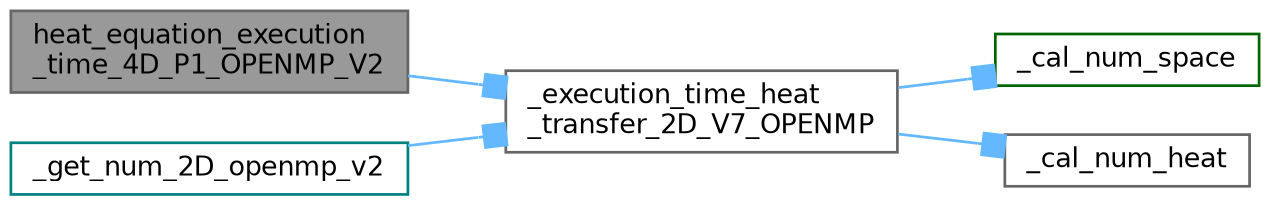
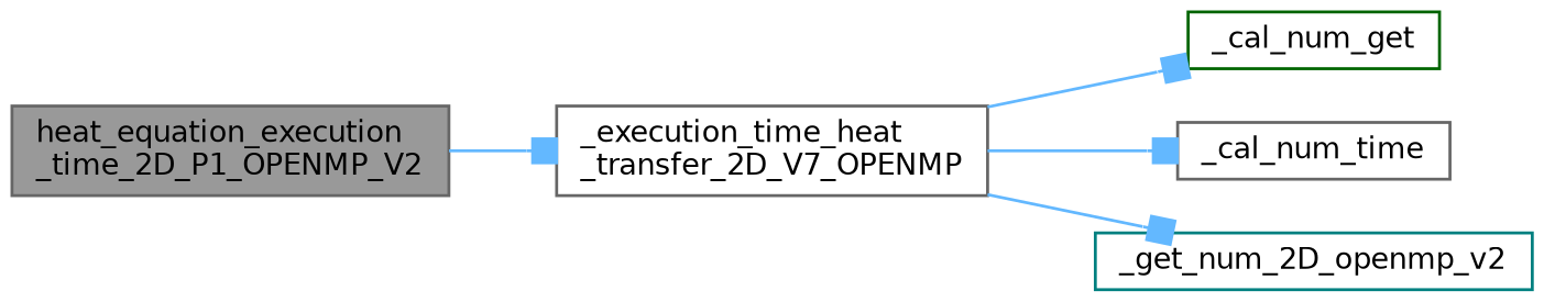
  digraph {
    rankdir=LR
    node [color=gray40 fillcolor=white fontname=Helvetica fontsize=10 shape=box style=filled]
    edge [arrowhead=box color=steelblue1 fontname=Helvetica fontsize=10 labelfontname=Helvetica labelfontsize=10 style=solid]
-   n1 [fillcolor=grey60 fontcolor=black height=0.2 label="heat_equation_execution\l_time_4D_P1_OPENMP_V2" width=0.4]
+   n1 [fillcolor=grey60 fontcolor=black height=0.2 label="heat_equation_execution\l_time_2D_P1_OPENMP_V2" width=0.4]
    n2 [height=0.2 label="_execution_time_heat\l_transfer_2D_V7_OPENMP" width=0.4]
-   n3 [color=darkgreen height=0.2 label=_cal_num_space width=0.4]
-   n4 [height=0.2 label=_cal_num_heat width=0.4]
+   n3 [color=darkgreen height=0.2 label=_cal_num_get width=0.4]
+   n4 [height=0.2 label=_cal_num_time width=0.4]
    n5 [color=teal height=0.2 label=_get_num_2D_openmp_v2 width=0.4]
    n1 -> n2
    n2 -> n3
    n2 -> n4
-   n5 -> n2
+   n2 -> n5
  }
